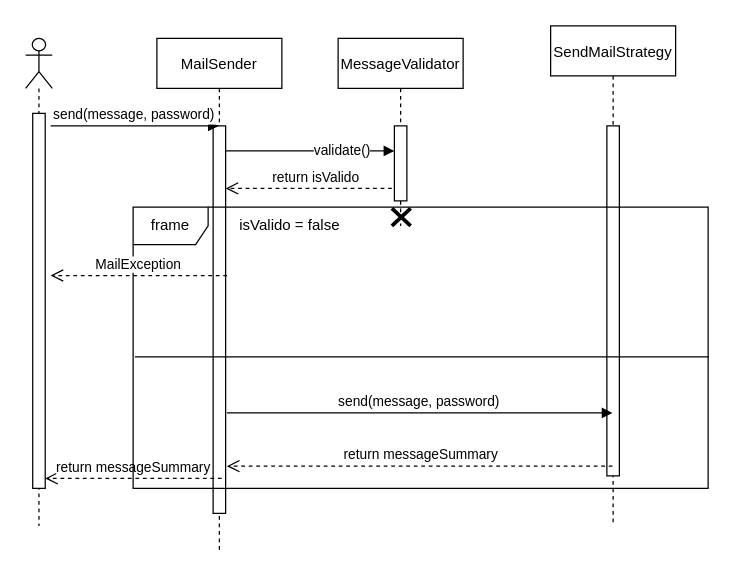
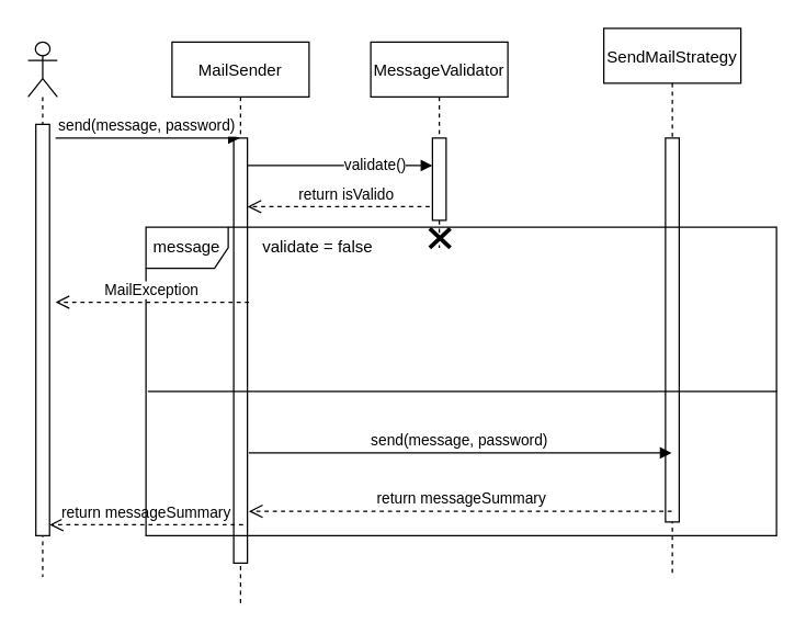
  <mxCell id="0" />
  <mxCell id="1" parent="0" />
  <mxCell id="2" value="MailSender" style="shape=umlLifeline;perimeter=lifelinePerimeter;container=1;collapsible=0;recursiveResize=0;rounded=0;shadow=0;strokeWidth=1;" parent="1" vertex="1"><mxGeometry x="125" y="30" width="100" height="410" as="geometry" /></mxCell>
  <mxCell id="3" value="" style="points=[];perimeter=orthogonalPerimeter;rounded=0;shadow=0;strokeWidth=1;" parent="2" vertex="1"><mxGeometry x="45" y="70" width="10" height="310" as="geometry" /></mxCell>
  <mxCell id="4" value="return isValido" style="html=1;verticalAlign=bottom;endArrow=open;dashed=1;endSize=8;rounded=0;" edge="1" parent="2"><mxGeometry relative="1" as="geometry"><mxPoint x="200" y="120" as="sourcePoint" /><mxPoint x="55" y="120" as="targetPoint" /></mxGeometry></mxCell>
  <mxCell id="5" value="SendMailStrategy" style="shape=umlLifeline;perimeter=lifelinePerimeter;container=1;collapsible=0;recursiveResize=0;rounded=0;shadow=0;strokeWidth=1;" parent="1" vertex="1"><mxGeometry x="440" y="20" width="100" height="400" as="geometry" /></mxCell>
  <mxCell id="6" value="" style="points=[];perimeter=orthogonalPerimeter;rounded=0;shadow=0;strokeWidth=1;" parent="5" vertex="1"><mxGeometry x="45" y="80" width="10" height="280" as="geometry" /></mxCell>
  <mxCell id="7" value="" style="shape=umlLifeline;participant=umlActor;perimeter=lifelinePerimeter;whiteSpace=wrap;html=1;container=1;collapsible=0;recursiveResize=0;verticalAlign=top;spacingTop=36;outlineConnect=0;" vertex="1" parent="1"><mxGeometry x="20" y="30" width="21.33" height="390" as="geometry" /></mxCell>
  <mxCell id="8" value="" style="points=[];perimeter=orthogonalPerimeter;rounded=0;shadow=0;strokeWidth=1;" vertex="1" parent="7"><mxGeometry x="5.67" y="60" width="10" height="300" as="geometry" /></mxCell>
  <mxCell id="9" value="MessageValidator" style="shape=umlLifeline;perimeter=lifelinePerimeter;container=1;collapsible=0;recursiveResize=0;rounded=0;shadow=0;strokeWidth=1;" vertex="1" parent="1"><mxGeometry x="270" y="30" width="100" height="150" as="geometry" /></mxCell>
  <mxCell id="10" value="" style="points=[];perimeter=orthogonalPerimeter;rounded=0;shadow=0;strokeWidth=1;" vertex="1" parent="9"><mxGeometry x="45" y="70" width="10" height="60" as="geometry" /></mxCell>
  <mxCell id="11" value="" style="shape=umlDestroy;whiteSpace=wrap;html=1;strokeWidth=3;strokeColor=default;" vertex="1" parent="9"><mxGeometry x="43" y="136" width="15" height="14" as="geometry" /></mxCell>
  <mxCell id="12" value="return messageSummary" style="html=1;verticalAlign=bottom;endArrow=open;dashed=1;endSize=8;rounded=0;" edge="1" parent="1" target="8"><mxGeometry x="-0.001" relative="1" as="geometry"><mxPoint x="176.83" y="382" as="sourcePoint" /><mxPoint x="-3" y="382" as="targetPoint" /><mxPoint as="offset" /></mxGeometry></mxCell>
  <mxCell id="13" value="" style="group" vertex="1" connectable="0" parent="1"><mxGeometry x="106" y="165" width="460" height="225" as="geometry" /></mxCell>
- <mxCell id="14" value="frame" style="shape=umlFrame;whiteSpace=wrap;html=1;" vertex="1" parent="13"><mxGeometry width="460" height="225.0" as="geometry" /></mxCell>
- <mxCell id="15" value="isValido = false" style="text;html=1;align=center;verticalAlign=middle;resizable=0;points=[];autosize=1;strokeColor=none;fillColor=none;" vertex="1" parent="13"><mxGeometry x="75" width="100" height="30" as="geometry" /></mxCell>
+ <mxCell id="14" value="message" style="shape=umlFrame;whiteSpace=wrap;html=1;" vertex="1" parent="13"><mxGeometry width="460" height="225.0" as="geometry" /></mxCell>
+ <mxCell id="15" value="validate = false" style="text;html=1;align=center;verticalAlign=middle;resizable=0;points=[];autosize=1;strokeColor=none;fillColor=none;" vertex="1" parent="13"><mxGeometry x="75" width="100" height="30" as="geometry" /></mxCell>
  <mxCell id="16" value="" style="endArrow=none;html=1;rounded=0;exitX=0.003;exitY=0.532;exitDx=0;exitDy=0;exitPerimeter=0;entryX=1.001;entryY=0.532;entryDx=0;entryDy=0;entryPerimeter=0;" edge="1" parent="13" source="14" target="14"><mxGeometry width="50" height="50" relative="1" as="geometry"><mxPoint x="390" y="213.158" as="sourcePoint" /><mxPoint x="440" y="153.947" as="targetPoint" /></mxGeometry></mxCell>
  <mxCell id="17" value="send(message, password)" style="verticalAlign=bottom;endArrow=block;shadow=0;strokeWidth=1;" edge="1" parent="13" target="5"><mxGeometry relative="1" as="geometry"><mxPoint x="74.999" y="164.605" as="sourcePoint" /><mxPoint x="165.07" y="164.605" as="targetPoint" /></mxGeometry></mxCell>
  <mxCell id="18" value="return messageSummary" style="html=1;verticalAlign=bottom;endArrow=open;dashed=1;endSize=8;rounded=0;" edge="1" parent="13" source="5"><mxGeometry x="-0.001" relative="1" as="geometry"><mxPoint x="254.83" y="207.237" as="sourcePoint" /><mxPoint x="75" y="207.237" as="targetPoint" /><mxPoint as="offset" /></mxGeometry></mxCell>
  <mxCell id="19" value="send(message, password)" style="verticalAlign=bottom;endArrow=block;shadow=0;strokeWidth=1;" edge="1" parent="1" target="2"><mxGeometry relative="1" as="geometry"><mxPoint x="40" y="100" as="sourcePoint" /><mxPoint x="170" y="100" as="targetPoint" /></mxGeometry></mxCell>
  <mxCell id="20" value="validate()" style="edgeStyle=orthogonalEdgeStyle;html=1;align=left;spacingLeft=2;endArrow=none;rounded=0;startArrow=block;startFill=1;endFill=0;" edge="1" target="3" parent="1" source="10"><mxGeometry relative="1" as="geometry"><mxPoint x="181" y="86" as="sourcePoint" /><Array as="points"><mxPoint x="230" y="120" /><mxPoint x="230" y="120" /></Array><mxPoint x="184" y="106" as="targetPoint" /></mxGeometry></mxCell>
  <mxCell id="21" value="MailException" style="html=1;verticalAlign=bottom;endArrow=open;dashed=1;endSize=8;rounded=0;" edge="1" parent="1"><mxGeometry x="-0.001" relative="1" as="geometry"><mxPoint x="181.16" y="219.71" as="sourcePoint" /><mxPoint x="40" y="219.71" as="targetPoint" /><mxPoint as="offset" /></mxGeometry></mxCell>
